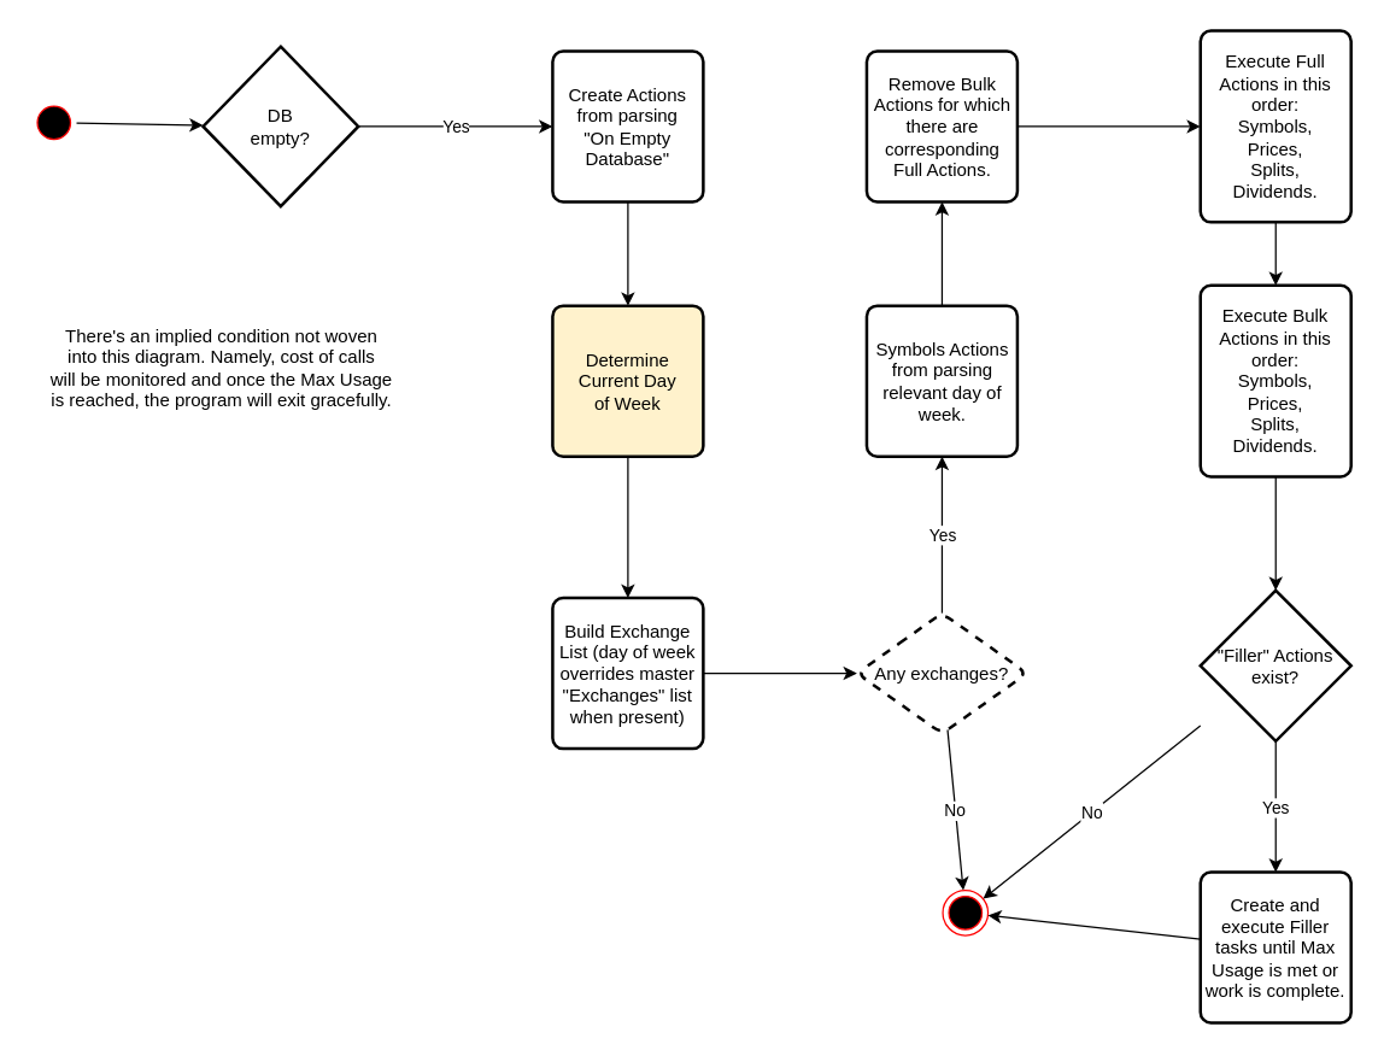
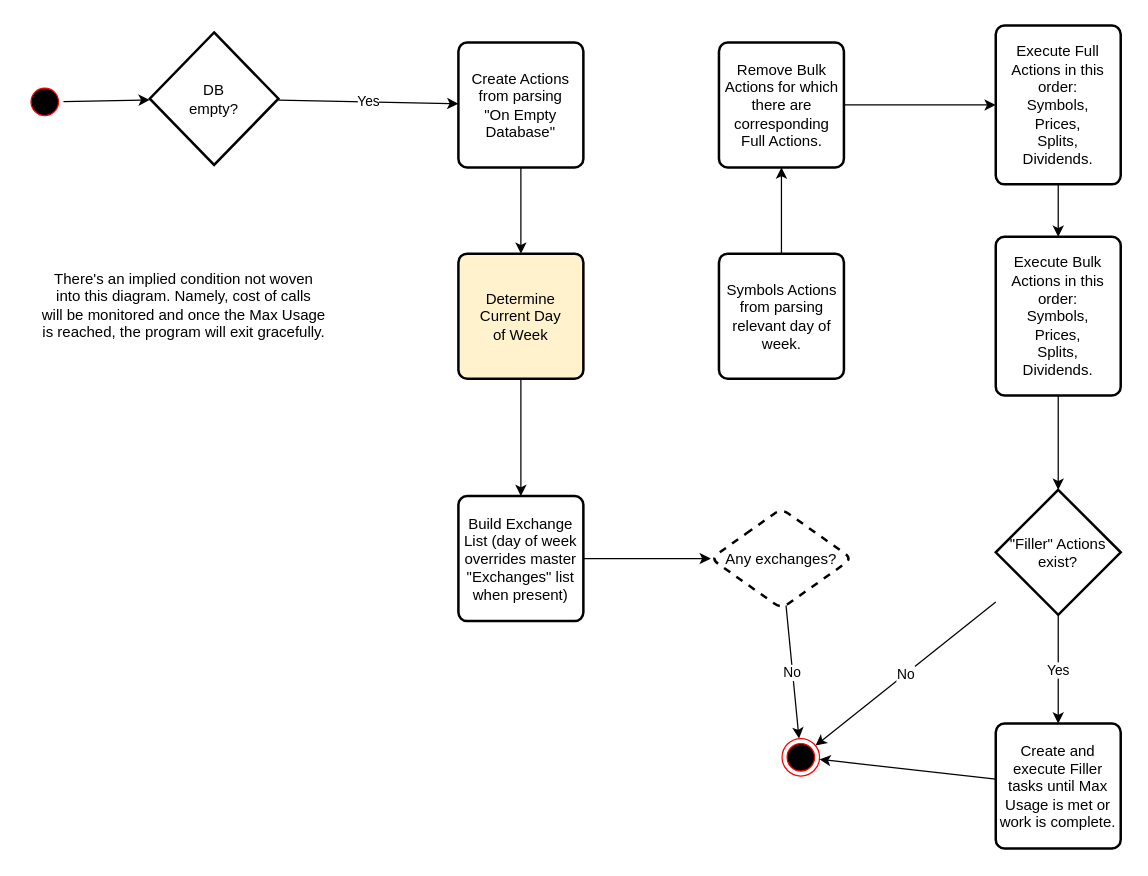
  <mxCell id="0" />
  <mxCell id="1" parent="0" />
  <mxCell id="2" value="Yes" style="rounded=0;orthogonalLoop=1;jettySize=auto;html=1;" parent="1" source="3" target="5" edge="1"><mxGeometry relative="1" as="geometry" /></mxCell>
- <mxCell id="3" value="DB&lt;br&gt;empty?" style="strokeWidth=2;html=1;shape=mxgraph.flowchart.decision;whiteSpace=wrap;" parent="1" vertex="1"><mxGeometry x="134" y="30.5" width="103" height="106" as="geometry" /></mxCell>
+ <mxCell id="3" value="DB&lt;br&gt;empty?" style="strokeWidth=2;html=1;shape=mxgraph.flowchart.decision;whiteSpace=wrap;" parent="1" vertex="1"><mxGeometry x="119" y="25.5" width="103" height="106" as="geometry" /></mxCell>
  <mxCell id="4" style="edgeStyle=none;rounded=0;orthogonalLoop=1;jettySize=auto;html=1;" parent="1" source="5" target="7" edge="1"><mxGeometry relative="1" as="geometry" /></mxCell>
  <mxCell id="5" value="Create Actions&lt;br&gt;from parsing&lt;br&gt;&quot;On Empty Database&quot;" style="rounded=1;whiteSpace=wrap;html=1;absoluteArcSize=1;arcSize=14;strokeWidth=2;" parent="1" vertex="1"><mxGeometry x="366" y="33.5" width="100" height="100" as="geometry" /></mxCell>
  <mxCell id="6" style="edgeStyle=none;rounded=0;orthogonalLoop=1;jettySize=auto;html=1;" parent="1" source="7" target="9" edge="1"><mxGeometry relative="1" as="geometry" /></mxCell>
  <mxCell id="7" value="Determine&lt;br&gt;Current Day&lt;br&gt;of Week" style="rounded=1;whiteSpace=wrap;html=1;absoluteArcSize=1;arcSize=14;strokeWidth=2;fillColor=#fff2cc;" parent="1" vertex="1"><mxGeometry x="366" y="202.5" width="100" height="100" as="geometry" /></mxCell>
  <mxCell id="8" value="" style="edgeStyle=none;rounded=0;orthogonalLoop=1;jettySize=auto;html=1;" parent="1" source="9" target="12" edge="1"><mxGeometry relative="1" as="geometry" /></mxCell>
  <mxCell id="9" value="Build Exchange List (day of week overrides master &quot;Exchanges&quot; list when present)" style="rounded=1;whiteSpace=wrap;html=1;absoluteArcSize=1;arcSize=14;strokeWidth=2;" parent="1" vertex="1"><mxGeometry x="366" y="396.5" width="100" height="100" as="geometry" /></mxCell>
  <mxCell id="10" value="No" style="edgeStyle=none;rounded=0;orthogonalLoop=1;jettySize=auto;html=1;" parent="1" source="12" target="13" edge="1"><mxGeometry relative="1" as="geometry" /></mxCell>
- <mxCell id="11" value="Yes" style="edgeStyle=none;rounded=0;orthogonalLoop=1;jettySize=auto;html=1;" parent="1" source="12" target="15" edge="1"><mxGeometry relative="1" as="geometry" /></mxCell>
  <mxCell id="12" value="Any exchanges?" style="rhombus;whiteSpace=wrap;html=1;rounded=1;arcSize=14;strokeWidth=2;dashed=1;" parent="1" vertex="1"><mxGeometry x="568" y="406.5" width="113" height="80" as="geometry" /></mxCell>
  <mxCell id="13" value="" style="ellipse;html=1;shape=endState;fillColor=#000000;strokeColor=#ff0000;" parent="1" vertex="1"><mxGeometry x="625" y="590.5" width="30" height="30" as="geometry" /></mxCell>
  <mxCell id="14" style="edgeStyle=none;rounded=0;orthogonalLoop=1;jettySize=auto;html=1;" parent="1" source="15" target="17" edge="1"><mxGeometry relative="1" as="geometry" /></mxCell>
  <mxCell id="15" value="Symbols Actions from parsing relevant day of week." style="rounded=1;whiteSpace=wrap;html=1;absoluteArcSize=1;arcSize=14;strokeWidth=2;" parent="1" vertex="1"><mxGeometry x="574.5" y="202.5" width="100" height="100" as="geometry" /></mxCell>
  <mxCell id="16" style="edgeStyle=none;rounded=0;orthogonalLoop=1;jettySize=auto;html=1;" parent="1" source="17" target="19" edge="1"><mxGeometry relative="1" as="geometry" /></mxCell>
  <mxCell id="17" value="Remove Bulk Actions for which there are corresponding Full Actions." style="rounded=1;whiteSpace=wrap;html=1;absoluteArcSize=1;arcSize=14;strokeWidth=2;" parent="1" vertex="1"><mxGeometry x="574.5" y="33.5" width="100" height="100" as="geometry" /></mxCell>
  <mxCell id="18" style="edgeStyle=none;rounded=0;orthogonalLoop=1;jettySize=auto;html=1;" parent="1" source="19" target="21" edge="1"><mxGeometry relative="1" as="geometry" /></mxCell>
  <mxCell id="19" value="Execute Full Actions in this order:&lt;br&gt;Symbols,&lt;br&gt;Prices,&lt;br&gt;Splits,&lt;br&gt;Dividends." style="rounded=1;whiteSpace=wrap;html=1;absoluteArcSize=1;arcSize=14;strokeWidth=2;" parent="1" vertex="1"><mxGeometry x="796" y="20" width="100" height="127" as="geometry" /></mxCell>
  <mxCell id="20" style="edgeStyle=none;rounded=0;orthogonalLoop=1;jettySize=auto;html=1;" parent="1" source="21" target="26" edge="1"><mxGeometry relative="1" as="geometry" /></mxCell>
  <mxCell id="21" value="Execute Bulk Actions in this order:&lt;br&gt;Symbols,&lt;br&gt;Prices,&lt;br&gt;Splits,&lt;br&gt;Dividends." style="rounded=1;whiteSpace=wrap;html=1;absoluteArcSize=1;arcSize=14;strokeWidth=2;" parent="1" vertex="1"><mxGeometry x="796" y="189" width="100" height="127" as="geometry" /></mxCell>
  <mxCell id="22" style="edgeStyle=none;rounded=0;orthogonalLoop=1;jettySize=auto;html=1;" parent="1" source="23" target="13" edge="1"><mxGeometry relative="1" as="geometry"><mxPoint x="674.5" y="759.5" as="targetPoint" /></mxGeometry></mxCell>
  <mxCell id="23" value="Create and execute Filler tasks until Max Usage is met or work is complete." style="rounded=1;whiteSpace=wrap;html=1;absoluteArcSize=1;arcSize=14;strokeWidth=2;" parent="1" vertex="1"><mxGeometry x="796" y="578.5" width="100" height="100" as="geometry" /></mxCell>
  <mxCell id="24" value="Yes" style="edgeStyle=none;rounded=0;orthogonalLoop=1;jettySize=auto;html=1;" parent="1" source="26" target="23" edge="1"><mxGeometry relative="1" as="geometry" /></mxCell>
  <mxCell id="25" value="No" style="edgeStyle=none;rounded=0;orthogonalLoop=1;jettySize=auto;html=1;" parent="1" source="26" target="13" edge="1"><mxGeometry relative="1" as="geometry" /></mxCell>
  <mxCell id="26" value="&quot;Filler&quot; Actions exist?" style="strokeWidth=2;html=1;shape=mxgraph.flowchart.decision;whiteSpace=wrap;" parent="1" vertex="1"><mxGeometry x="796" y="391.5" width="100" height="100" as="geometry" /></mxCell>
  <mxCell id="27" style="edgeStyle=none;rounded=0;orthogonalLoop=1;jettySize=auto;html=1;" parent="1" source="28" target="3" edge="1"><mxGeometry relative="1" as="geometry" /></mxCell>
  <mxCell id="28" value="" style="ellipse;html=1;shape=startState;fillColor=#000000;strokeColor=#ff0000;" parent="1" vertex="1"><mxGeometry x="20" y="66" width="30" height="30" as="geometry" /></mxCell>
  <mxCell id="29" value="There's an implied condition not woven&lt;br&gt;into this diagram. Namely, cost of calls&lt;br&gt;will be monitored and once the Max Usage&lt;br&gt;is reached, the program will exit gracefully." style="text;html=1;align=center;verticalAlign=middle;resizable=0;points=[];autosize=1;strokeColor=none;fillColor=none;" parent="1" vertex="1"><mxGeometry x="23" y="209" width="245" height="70" as="geometry" /></mxCell>
